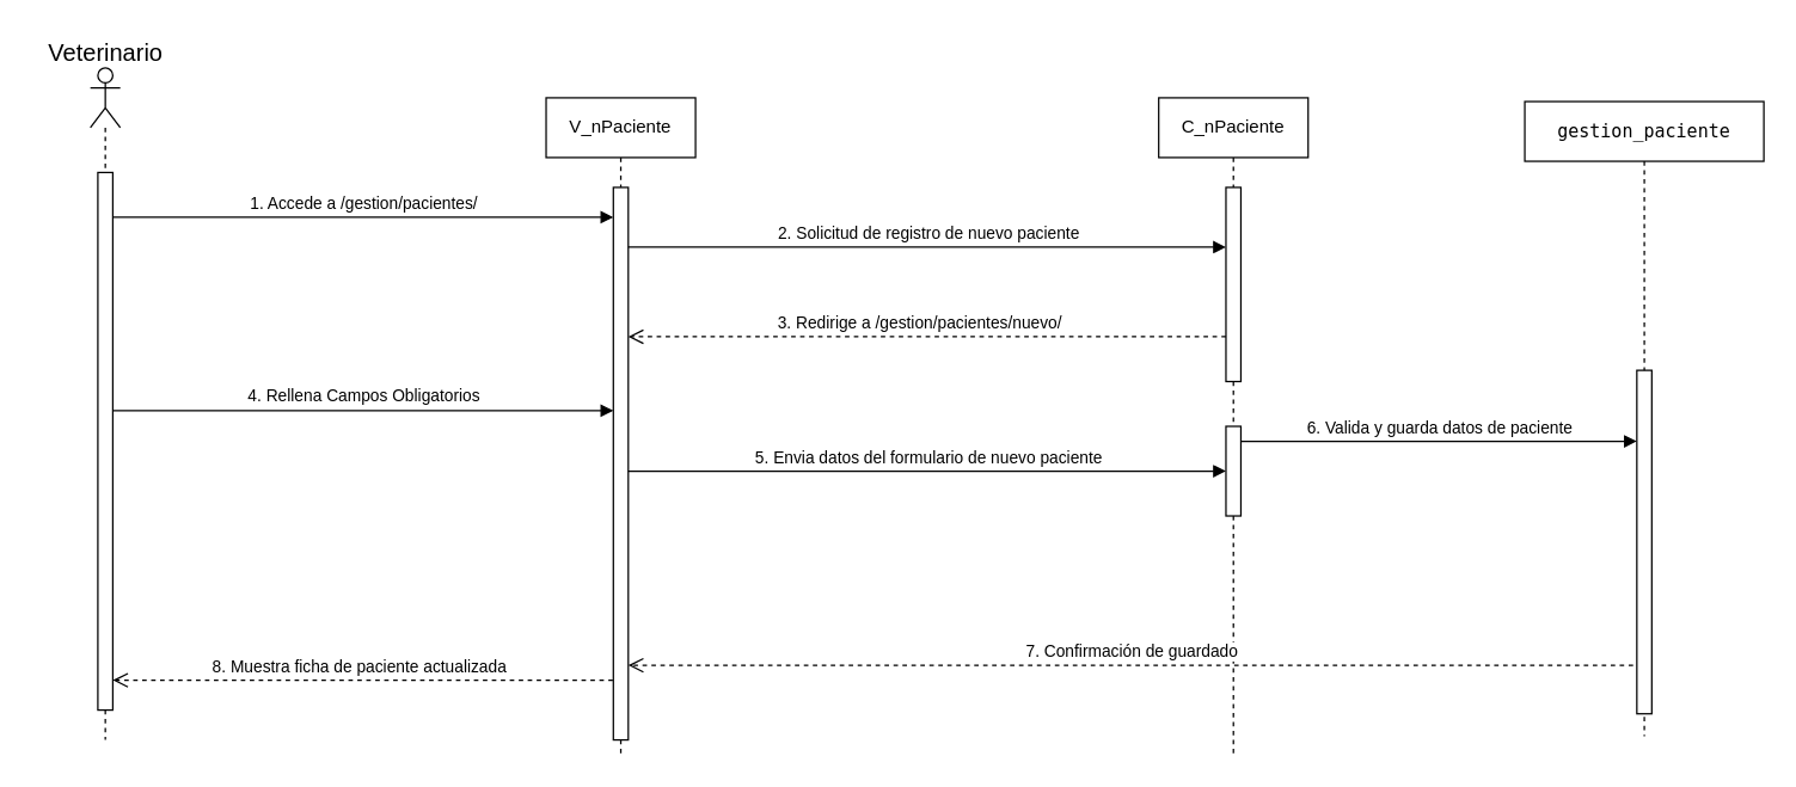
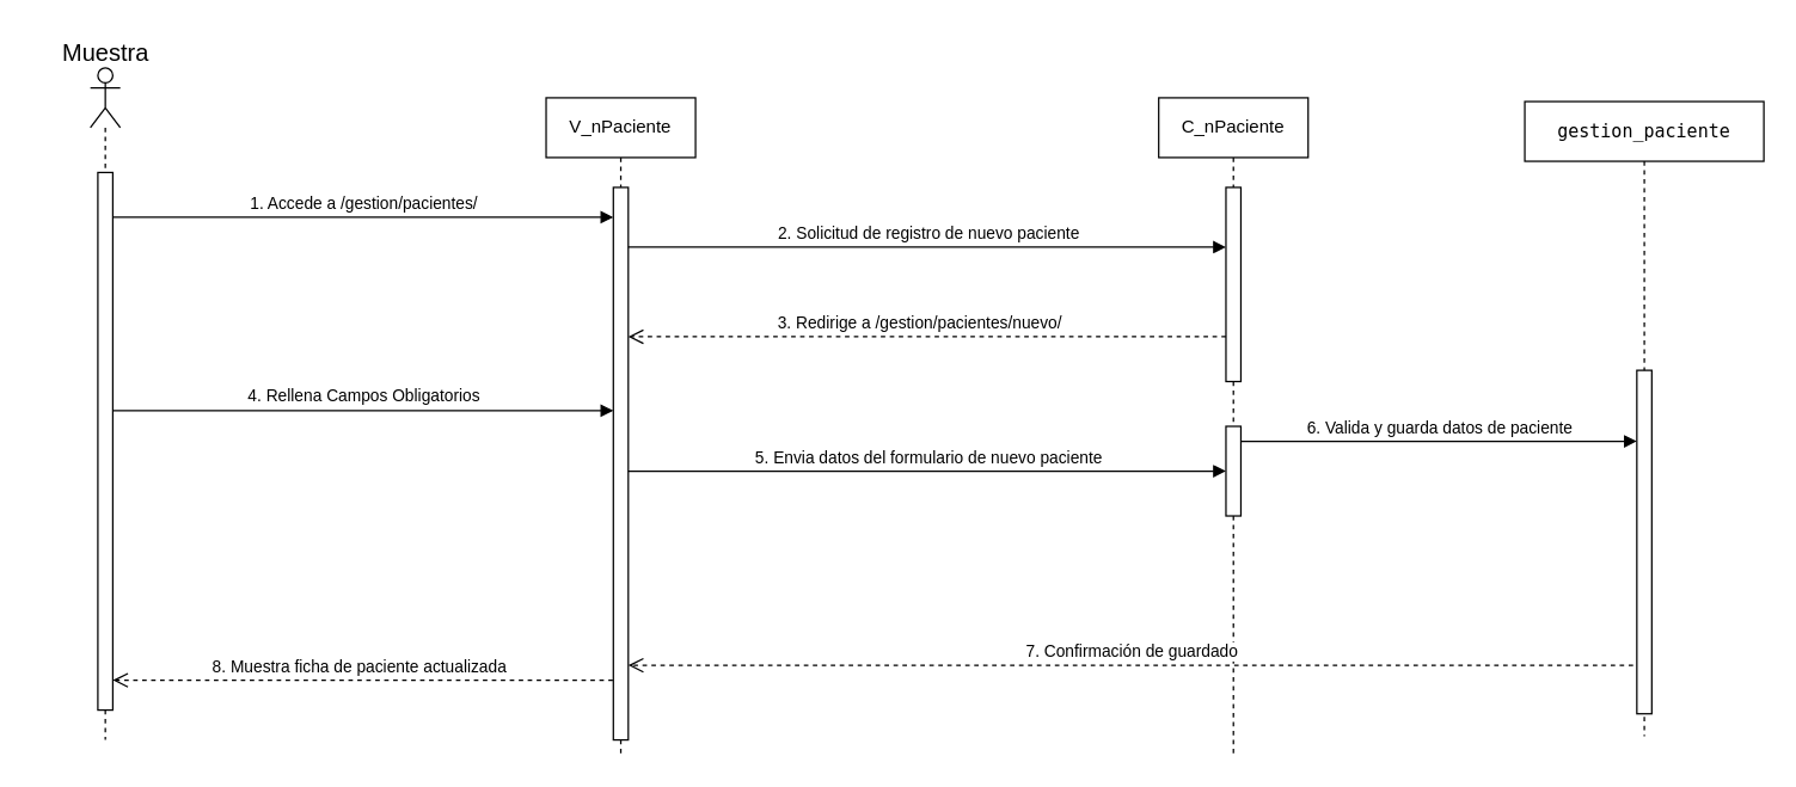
  <mxCell id="0" />
  <mxCell id="1" parent="0" />
  <mxCell id="2" value="1. Accede a /gestion/pacientes/" style="html=1;verticalAlign=bottom;endArrow=block;edgeStyle=elbowEdgeStyle;elbow=vertical;curved=0;rounded=0;" parent="1" source="5" target="8" edge="1"><mxGeometry x="0.004" relative="1" as="geometry"><mxPoint x="250" y="175" as="sourcePoint" /><Array as="points"><mxPoint x="300" y="145" /></Array><mxPoint x="590" y="145" as="targetPoint" /><mxPoint as="offset" /></mxGeometry></mxCell>
  <mxCell id="3" value="8. Muestra ficha de paciente actualizada" style="html=1;verticalAlign=bottom;endArrow=open;dashed=1;endSize=8;edgeStyle=elbowEdgeStyle;elbow=vertical;curved=0;rounded=0;" parent="1" edge="1"><mxGeometry x="0.031" relative="1" as="geometry"><mxPoint x="75" y="455" as="targetPoint" /><Array as="points"><mxPoint x="291.17" y="455" /><mxPoint x="311.17" y="415" /></Array><mxPoint x="415.67" y="455" as="sourcePoint" /><mxPoint as="offset" /></mxGeometry></mxCell>
  <mxCell id="4" value="" style="shape=umlLifeline;perimeter=lifelinePerimeter;whiteSpace=wrap;html=1;container=1;dropTarget=0;collapsible=0;recursiveResize=0;outlineConnect=0;portConstraint=eastwest;newEdgeStyle={&quot;curved&quot;:0,&quot;rounded&quot;:0};participant=umlActor;" vertex="1" parent="1"><mxGeometry x="60" y="45" width="20" height="450" as="geometry" /></mxCell>
  <mxCell id="5" value="" style="html=1;points=[[0,0,0,0,5],[0,1,0,0,-5],[1,0,0,0,5],[1,1,0,0,-5]];perimeter=orthogonalPerimeter;outlineConnect=0;targetShapes=umlLifeline;portConstraint=eastwest;newEdgeStyle={&quot;curved&quot;:0,&quot;rounded&quot;:0};" vertex="1" parent="4"><mxGeometry x="5" y="70" width="10" height="360" as="geometry" /></mxCell>
  <mxCell id="6" value="4. Rellena Campos Obligatorios" style="html=1;verticalAlign=bottom;endArrow=block;edgeStyle=elbowEdgeStyle;elbow=vertical;curved=0;rounded=0;" edge="1" parent="1" source="5" target="8"><mxGeometry x="0.0" relative="1" as="geometry"><mxPoint x="-165" y="274.47" as="sourcePoint" /><Array as="points"><mxPoint x="311.17" y="274.47" /><mxPoint x="301.17" y="254.47" /></Array><mxPoint x="410" y="274.47" as="targetPoint" /><mxPoint as="offset" /></mxGeometry></mxCell>
  <mxCell id="7" value="V_nPaciente" style="shape=umlLifeline;perimeter=lifelinePerimeter;whiteSpace=wrap;html=1;container=1;dropTarget=0;collapsible=0;recursiveResize=0;outlineConnect=0;portConstraint=eastwest;newEdgeStyle={&quot;curved&quot;:0,&quot;rounded&quot;:0};" vertex="1" parent="1"><mxGeometry x="365" y="65" width="100" height="440" as="geometry" /></mxCell>
  <mxCell id="8" value="" style="html=1;points=[[0,0,0,0,5],[0,1,0,0,-5],[1,0,0,0,5],[1,1,0,0,-5]];perimeter=orthogonalPerimeter;outlineConnect=0;targetShapes=umlLifeline;portConstraint=eastwest;newEdgeStyle={&quot;curved&quot;:0,&quot;rounded&quot;:0};" vertex="1" parent="7"><mxGeometry x="45" y="60" width="10" height="370" as="geometry" /></mxCell>
  <mxCell id="9" value="C_nPaciente" style="shape=umlLifeline;perimeter=lifelinePerimeter;whiteSpace=wrap;html=1;container=1;dropTarget=0;collapsible=0;recursiveResize=0;outlineConnect=0;portConstraint=eastwest;newEdgeStyle={&quot;curved&quot;:0,&quot;rounded&quot;:0};" vertex="1" parent="1"><mxGeometry x="775" y="65" width="100" height="440" as="geometry" /></mxCell>
  <mxCell id="10" value="" style="html=1;points=[[0,0,0,0,5],[0,1,0,0,-5],[1,0,0,0,5],[1,1,0,0,-5]];perimeter=orthogonalPerimeter;outlineConnect=0;targetShapes=umlLifeline;portConstraint=eastwest;newEdgeStyle={&quot;curved&quot;:0,&quot;rounded&quot;:0};" vertex="1" parent="9"><mxGeometry x="45" y="60" width="10" height="130" as="geometry" /></mxCell>
  <mxCell id="11" value="" style="html=1;points=[[0,0,0,0,5],[0,1,0,0,-5],[1,0,0,0,5],[1,1,0,0,-5]];perimeter=orthogonalPerimeter;outlineConnect=0;targetShapes=umlLifeline;portConstraint=eastwest;newEdgeStyle={&quot;curved&quot;:0,&quot;rounded&quot;:0};" vertex="1" parent="9"><mxGeometry x="45" y="220" width="10" height="60" as="geometry" /></mxCell>
  <mxCell id="12" value="2. Solicitud de registro de nuevo paciente" style="html=1;verticalAlign=bottom;endArrow=block;edgeStyle=elbowEdgeStyle;elbow=vertical;curved=0;rounded=0;" edge="1" parent="1"><mxGeometry x="0.006" relative="1" as="geometry"><mxPoint x="420" y="165" as="sourcePoint" /><Array as="points"><mxPoint x="440" y="165" /></Array><mxPoint x="820" y="165" as="targetPoint" /><mxPoint as="offset" /></mxGeometry></mxCell>
  <mxCell id="13" value="3. Redirige a /gestion/pacientes/nuevo/&lt;span style=&quot;color: rgba(0, 0, 0, 0); font-family: monospace; font-size: 0px; text-align: start; background-color: rgb(236, 236, 236);&quot;&gt;%3CmxGraphModel%3E%3Croot%3E%3CmxCell%20id%3D%220%22%2F%3E%3CmxCell%20id%3D%221%22%20parent%3D%220%22%2F%3E%3CmxCell%20id%3D%222%22%20value%3D%22dispatch%22%20style%3D%22html%3D1%3BverticalAlign%3Dbottom%3BendArrow%3Dblock%3BedgeStyle%3DelbowEdgeStyle%3Belbow%3Dvertical%3Bcurved%3D0%3Brounded%3D0%3B%22%20edge%3D%221%22%20parent%3D%221%22%3E%3CmxGeometry%20x%3D%220.004%22%20relative%3D%221%22%20as%3D%22geometry%22%3E%3CmxPoint%20x%3D%22297.003%22%20y%3D%22390%22%20as%3D%22sourcePoint%22%2F%3E%3CArray%20as%3D%22points%22%3E%3CmxPoint%20x%3D%22423.17%22%20y%3D%22390%22%2F%3E%3C%2FArray%3E%3CmxPoint%20x%3D%22552.67%22%20y%3D%22390%22%20as%3D%22targetPoint%22%2F%3E%3CmxPoint%20as%3D%22offset%22%2F%3E%3C%2FmxGeometry%3E%3C%2FmxCell%3E%3CmxCell%20id%3D%223%22%20value%3D%22return%22%20style%3D%22html%3D1%3BverticalAlign%3Dbottom%3BendArrow%3Dopen%3Bdashed%3D1%3BendSize%3D8%3BedgeStyle%3DelbowEdgeStyle%3Belbow%3Dvertical%3Bcurved%3D0%3Brounded%3D0%3B%22%20edge%3D%221%22%20parent%3D%221%22%3E%3CmxGeometry%20relative%3D%221%22%20as%3D%22geometry%22%3E%3CmxPoint%20x%3D%22297.003%22%20y%3D%22430%22%20as%3D%22targetPoint%22%2F%3E%3CArray%20as%3D%22points%22%3E%3CmxPoint%20x%3D%22383.17%22%20y%3D%22430%22%2F%3E%3CmxPoint%20x%3D%22413.17%22%20y%3D%22410%22%2F%3E%3CmxPoint%20x%3D%22433.17%22%20y%3D%22390%22%2F%3E%3C%2FArray%3E%3CmxPoint%20x%3D%22552.67%22%20y%3D%22430%22%20as%3D%22sourcePoint%22%2F%3E%3C%2FmxGeometry%3E%3C%2FmxCell%3E%3C%2Froot%3E%3C%2FmxGraphModel%3E n&lt;/span&gt;" style="html=1;verticalAlign=bottom;endArrow=open;dashed=1;endSize=8;edgeStyle=elbowEdgeStyle;elbow=vertical;curved=0;rounded=0;" edge="1" parent="1"><mxGeometry x="0.024" relative="1" as="geometry"><mxPoint x="420" y="225" as="targetPoint" /><Array as="points"><mxPoint x="463.17" y="225" /><mxPoint x="533.17" y="205" /><mxPoint x="553.17" y="185" /></Array><mxPoint x="820" y="225" as="sourcePoint" /><mxPoint as="offset" /></mxGeometry></mxCell>
  <mxCell id="14" value="&lt;code data-end=&quot;613&quot; data-start=&quot;579&quot;&gt;gestion_paciente&lt;/code&gt;" style="shape=umlLifeline;perimeter=lifelinePerimeter;whiteSpace=wrap;html=1;container=1;dropTarget=0;collapsible=0;recursiveResize=0;outlineConnect=0;portConstraint=eastwest;newEdgeStyle={&quot;curved&quot;:0,&quot;rounded&quot;:0};size=40;" vertex="1" parent="1"><mxGeometry x="1020" y="67.5" width="160" height="425" as="geometry" /></mxCell>
  <mxCell id="15" value="" style="html=1;points=[[0,0,0,0,5],[0,1,0,0,-5],[1,0,0,0,5],[1,1,0,0,-5]];perimeter=orthogonalPerimeter;outlineConnect=0;targetShapes=umlLifeline;portConstraint=eastwest;newEdgeStyle={&quot;curved&quot;:0,&quot;rounded&quot;:0};" vertex="1" parent="14"><mxGeometry x="75" y="180" width="10" height="230" as="geometry" /></mxCell>
  <mxCell id="16" value="6. Valida y guarda datos de paciente" style="html=1;verticalAlign=bottom;endArrow=block;edgeStyle=elbowEdgeStyle;elbow=vertical;curved=0;rounded=0;" edge="1" parent="1"><mxGeometry x="0.004" relative="1" as="geometry"><mxPoint x="830" y="295" as="sourcePoint" /><Array as="points"><mxPoint x="928" y="295" /></Array><mxPoint x="1095" y="295" as="targetPoint" /><mxPoint as="offset" /></mxGeometry></mxCell>
  <mxCell id="17" value="7. Confirmación de guardado" style="html=1;verticalAlign=bottom;endArrow=open;dashed=1;endSize=8;edgeStyle=elbowEdgeStyle;elbow=vertical;curved=0;rounded=0;" edge="1" parent="1" target="8"><mxGeometry relative="1" as="geometry"><mxPoint x="830" y="445" as="targetPoint" /><Array as="points"><mxPoint x="915" y="445" /><mxPoint x="940" y="425" /><mxPoint x="960" y="405" /></Array><mxPoint x="1092.5" y="445" as="sourcePoint" /></mxGeometry></mxCell>
  <mxCell id="18" value="5. Envia datos del formulario de nuevo paciente" style="html=1;verticalAlign=bottom;endArrow=block;edgeStyle=elbowEdgeStyle;elbow=vertical;curved=0;rounded=0;" edge="1" parent="1"><mxGeometry x="0.004" relative="1" as="geometry"><mxPoint x="420" y="315" as="sourcePoint" /><Array as="points"><mxPoint x="543.167" y="315" /></Array><mxPoint x="820" y="315" as="targetPoint" /><mxPoint as="offset" /></mxGeometry></mxCell>
- <mxCell id="19" value="Veterinario" style="text;html=1;align=center;verticalAlign=middle;resizable=0;points=[];autosize=1;strokeColor=none;fillColor=none;fontSize=16;" vertex="1" parent="1"><mxGeometry x="20" y="20" width="100" height="30" as="geometry" /></mxCell>
+ <mxCell id="19" value="Muestra" style="text;html=1;align=center;verticalAlign=middle;resizable=0;points=[];autosize=1;strokeColor=none;fillColor=none;fontSize=16;" vertex="1" parent="1"><mxGeometry x="20" y="20" width="100" height="30" as="geometry" /></mxCell>
